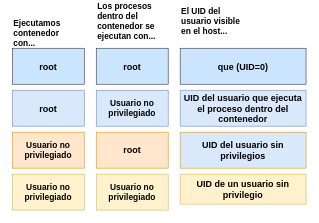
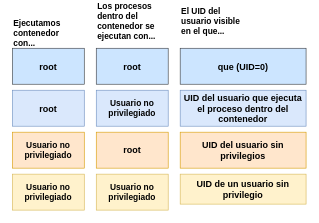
  <mxCell id="0" />
  <mxCell id="1" parent="0" />
  <mxCell id="2" value="&lt;font style=&quot;font-size: 15px;&quot;&gt;&lt;b&gt;root&lt;/b&gt;&lt;/font&gt;" style="rounded=0;whiteSpace=wrap;html=1;fillColor=#cce5ff;strokeColor=#36393d;" vertex="1" parent="1"><mxGeometry x="20" y="80" width="120" height="60" as="geometry" /></mxCell>
  <mxCell id="3" value="&lt;font style=&quot;font-size: 15px;&quot;&gt;&lt;b&gt;root&lt;/b&gt;&lt;/font&gt;" style="rounded=0;whiteSpace=wrap;html=1;fillColor=#cce5ff;strokeColor=#36393d;" vertex="1" parent="1"><mxGeometry x="160" y="80" width="120" height="60" as="geometry" /></mxCell>
  <mxCell id="4" value="&lt;font style=&quot;font-size: 15px;&quot;&gt;&lt;b&gt;que (UID=0)&lt;br&gt;&lt;/b&gt;&lt;/font&gt;" style="rounded=0;whiteSpace=wrap;html=1;fillColor=#cce5ff;strokeColor=#36393d;" vertex="1" parent="1"><mxGeometry x="300" y="80" width="210" height="60" as="geometry" /></mxCell>
  <mxCell id="5" value="&lt;font style=&quot;font-size: 15px;&quot;&gt;&lt;b&gt;root&lt;/b&gt;&lt;/font&gt;" style="rounded=0;whiteSpace=wrap;html=1;fillColor=#dae8fc;strokeColor=#6c8ebf;" vertex="1" parent="1"><mxGeometry x="20" y="150" width="120" height="60" as="geometry" /></mxCell>
  <mxCell id="6" value="&lt;b style=&quot;font-size: 14px;&quot;&gt;Usuario no privilegiado&lt;br style=&quot;font-size: 14px;&quot;&gt;&lt;/b&gt;" style="rounded=0;whiteSpace=wrap;html=1;fillColor=#dae8fc;strokeColor=#6c8ebf;fontSize=14;" vertex="1" parent="1"><mxGeometry x="160" y="150" width="120" height="60" as="geometry" /></mxCell>
  <mxCell id="7" value="&lt;font style=&quot;font-size: 15px;&quot;&gt;&lt;b&gt;UID del usuario que ejecuta el proceso dentro del contenedor&lt;br&gt;&lt;/b&gt;&lt;/font&gt;" style="rounded=0;whiteSpace=wrap;html=1;fillColor=#dae8fc;strokeColor=#6c8ebf;" vertex="1" parent="1"><mxGeometry x="300" y="150" width="210" height="60" as="geometry" /></mxCell>
  <mxCell id="8" value="&lt;b style=&quot;font-size: 14px;&quot;&gt;Usuario no privilegiado&lt;br style=&quot;font-size: 14px;&quot;&gt;&lt;/b&gt;" style="rounded=0;whiteSpace=wrap;html=1;fillColor=#ffe6cc;strokeColor=#d79b00;fontSize=14;" vertex="1" parent="1"><mxGeometry x="20" y="220" width="120" height="60" as="geometry" /></mxCell>
  <mxCell id="9" value="&lt;font style=&quot;font-size: 15px;&quot;&gt;&lt;b&gt;root&lt;/b&gt;&lt;/font&gt;" style="rounded=0;whiteSpace=wrap;html=1;fillColor=#ffe6cc;strokeColor=#d79b00;" vertex="1" parent="1"><mxGeometry x="160" y="220" width="120" height="60" as="geometry" /></mxCell>
- <mxCell id="10" value="&lt;font style=&quot;font-size: 15px;&quot;&gt;&lt;b&gt;UID del usuario sin privilegios&lt;br&gt;&lt;/b&gt;&lt;/font&gt;" style="rounded=0;whiteSpace=wrap;html=1;fillColor=#dae8fc;strokeColor=#d79b00;" vertex="1" parent="1"><mxGeometry x="300" y="220" width="210" height="60" as="geometry" /></mxCell>
+ <mxCell id="10" value="&lt;font style=&quot;font-size: 15px;&quot;&gt;&lt;b&gt;UID del usuario sin privilegios&lt;br&gt;&lt;/b&gt;&lt;/font&gt;" style="rounded=0;whiteSpace=wrap;html=1;fillColor=#ffe6cc;strokeColor=#d79b00;" vertex="1" parent="1"><mxGeometry x="300" y="220" width="210" height="60" as="geometry" /></mxCell>
  <mxCell id="11" value="&lt;b style=&quot;font-size: 14px;&quot;&gt;Usuario no privilegiado&lt;/b&gt;" style="rounded=0;whiteSpace=wrap;html=1;fillColor=#fff2cc;strokeColor=#d6b656;fontSize=14;" vertex="1" parent="1"><mxGeometry x="20" y="290" width="120" height="60" as="geometry" /></mxCell>
  <mxCell id="12" value="&lt;b style=&quot;font-size: 14px;&quot;&gt;Usuario no privilegiado&lt;br style=&quot;font-size: 14px;&quot;&gt;&lt;/b&gt;" style="rounded=0;whiteSpace=wrap;html=1;fillColor=#fff2cc;strokeColor=#d6b656;fontSize=14;" vertex="1" parent="1"><mxGeometry x="160" y="290" width="120" height="60" as="geometry" /></mxCell>
  <mxCell id="13" value="&lt;font style=&quot;font-size: 15px;&quot;&gt;&lt;b&gt;UID de un usuario sin privilegio&lt;br&gt;&lt;/b&gt;&lt;/font&gt;" style="rounded=0;whiteSpace=wrap;html=1;fillColor=#fff2cc;strokeColor=#d6b656;" vertex="1" parent="1"><mxGeometry x="300" y="290" width="210" height="50" as="geometry" /></mxCell>
  <mxCell id="14" value="&lt;font style=&quot;font-size: 14px;&quot;&gt;&lt;b&gt;Ejecutamos contenedor con...&lt;br&gt;&lt;/b&gt;&lt;/font&gt;" style="text;strokeColor=none;align=left;fillColor=none;html=1;verticalAlign=middle;whiteSpace=wrap;rounded=0;" vertex="1" parent="1"><mxGeometry x="20" y="40" width="60" height="30" as="geometry" /></mxCell>
  <mxCell id="15" value="&lt;b style=&quot;font-size: 14px;&quot;&gt;Los procesos dentro del contenedor se ejecutan con...&lt;br style=&quot;font-size: 14px;&quot;&gt;&lt;/b&gt;" style="text;strokeColor=none;align=left;fillColor=none;html=1;verticalAlign=middle;whiteSpace=wrap;rounded=0;fontSize=14;" vertex="1" parent="1"><mxGeometry x="160" y="20" width="120" height="30" as="geometry" /></mxCell>
- <mxCell id="16" value="&lt;b&gt;El UID del usuario visible en el host...&lt;br&gt;&lt;/b&gt;" style="text;strokeColor=none;align=left;fillColor=none;html=1;verticalAlign=middle;whiteSpace=wrap;rounded=0;fontSize=14;" vertex="1" parent="1"><mxGeometry x="300" y="20" width="120" height="30" as="geometry" /></mxCell>
+ <mxCell id="16" value="&lt;b&gt;El UID del usuario visible en el que...&lt;br&gt;&lt;/b&gt;" style="text;strokeColor=none;align=left;fillColor=none;html=1;verticalAlign=middle;whiteSpace=wrap;rounded=0;fontSize=14;" vertex="1" parent="1"><mxGeometry x="300" y="20" width="120" height="30" as="geometry" /></mxCell>
